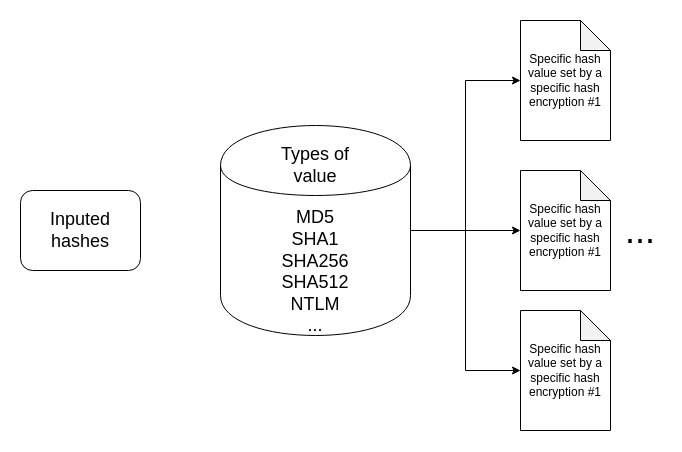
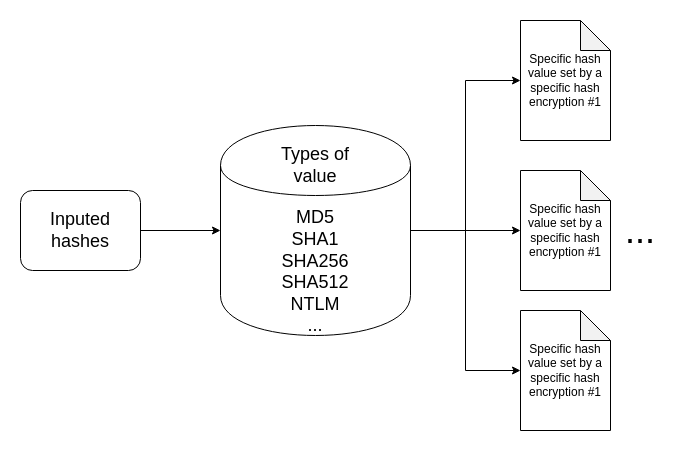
  <mxCell id="0" />
  <mxCell id="1" parent="0" />
+ <mxCell id="2" style="edgeStyle=orthogonalEdgeStyle;rounded=0;orthogonalLoop=1;jettySize=auto;html=1;exitX=1;exitY=0.5;exitDx=0;exitDy=0;" edge="1" parent="1" source="3" target="7"><mxGeometry relative="1" as="geometry" /></mxCell>
  <mxCell id="3" value="&lt;font style=&quot;font-size: 18px&quot;&gt;Inputed hashes&lt;/font&gt;" style="rounded=1;whiteSpace=wrap;html=1;" vertex="1" parent="1"><mxGeometry x="20" y="190" width="120" height="80" as="geometry" /></mxCell>
  <mxCell id="4" style="edgeStyle=orthogonalEdgeStyle;rounded=0;orthogonalLoop=1;jettySize=auto;html=1;exitX=1;exitY=0.5;exitDx=0;exitDy=0;entryX=0;entryY=0.5;entryDx=0;entryDy=0;entryPerimeter=0;" edge="1" parent="1" source="7" target="9"><mxGeometry relative="1" as="geometry" /></mxCell>
  <mxCell id="5" style="edgeStyle=orthogonalEdgeStyle;rounded=0;orthogonalLoop=1;jettySize=auto;html=1;exitX=1;exitY=0.5;exitDx=0;exitDy=0;entryX=0;entryY=0.5;entryDx=0;entryDy=0;entryPerimeter=0;" edge="1" parent="1" source="7" target="11"><mxGeometry relative="1" as="geometry" /></mxCell>
  <mxCell id="6" style="edgeStyle=orthogonalEdgeStyle;rounded=0;orthogonalLoop=1;jettySize=auto;html=1;exitX=1;exitY=0.5;exitDx=0;exitDy=0;entryX=0;entryY=0.5;entryDx=0;entryDy=0;entryPerimeter=0;" edge="1" parent="1" source="7" target="12"><mxGeometry relative="1" as="geometry" /></mxCell>
  <mxCell id="7" value="&lt;font style=&quot;font-size: 18px&quot;&gt;&lt;br&gt;&lt;br&gt;MD5&lt;br&gt;SHA1&lt;br&gt;SHA256&lt;br&gt;SHA512&lt;br&gt;NTLM&lt;br&gt;...&lt;/font&gt;" style="shape=cylinder;whiteSpace=wrap;html=1;boundedLbl=1;backgroundOutline=1;" vertex="1" parent="1"><mxGeometry x="220" y="125" width="190" height="210" as="geometry" /></mxCell>
  <mxCell id="8" value="&lt;font style=&quot;font-size: 18px&quot;&gt;Types of value&lt;/font&gt;" style="text;html=1;strokeColor=none;fillColor=none;align=center;verticalAlign=middle;whiteSpace=wrap;rounded=0;" vertex="1" parent="1"><mxGeometry x="260" y="150" width="110" height="30" as="geometry" /></mxCell>
  <mxCell id="9" value="&lt;font style=&quot;font-size: 12px&quot;&gt;Specific hash value set by a specific hash encryption #1&lt;/font&gt;" style="shape=note;whiteSpace=wrap;html=1;backgroundOutline=1;darkOpacity=0.05;" vertex="1" parent="1"><mxGeometry x="520" y="20" width="90" height="120" as="geometry" /></mxCell>
  <mxCell id="10" value="&lt;font style=&quot;font-size: 36px&quot;&gt;...&lt;/font&gt;" style="text;html=1;strokeColor=none;fillColor=none;align=center;verticalAlign=middle;whiteSpace=wrap;rounded=0;" vertex="1" parent="1"><mxGeometry x="620" y="219.929" width="40" height="20" as="geometry" /></mxCell>
  <mxCell id="11" value="&lt;font style=&quot;font-size: 12px&quot;&gt;Specific hash value set by a specific hash encryption #1&lt;/font&gt;" style="shape=note;whiteSpace=wrap;html=1;backgroundOutline=1;darkOpacity=0.05;" vertex="1" parent="1"><mxGeometry x="520" y="170" width="90" height="120" as="geometry" /></mxCell>
  <mxCell id="12" value="&lt;font style=&quot;font-size: 12px&quot;&gt;Specific hash value set by a specific hash encryption #1&lt;/font&gt;" style="shape=note;whiteSpace=wrap;html=1;backgroundOutline=1;darkOpacity=0.05;" vertex="1" parent="1"><mxGeometry x="520" y="310" width="90" height="120" as="geometry" /></mxCell>
